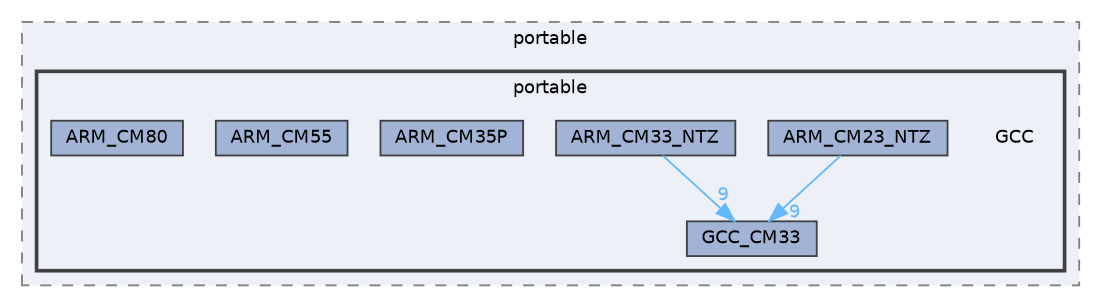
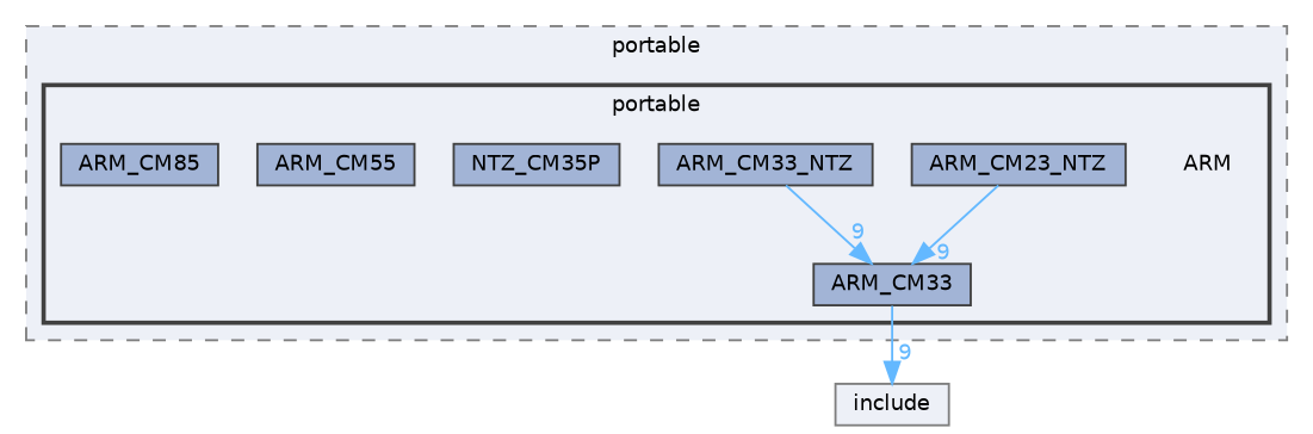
  digraph {
    compound=true
    node [fontname=Helvetica fontsize=10 shape=box color=grey25 fillcolor="#a2b4d6" style=filled]
    edge [color=steelblue1 fontcolor=steelblue1 fontname=Helvetica fontsize=10 headlabel=9 labeldistance=1.5 labelfontname=Helvetica labelfontsize=10]
-   n1 [height=0.2 label=GCC shape=plaintext width=0.4 color="" fillcolor="" style=""]
+   n1 [height=0.2 label=ARM shape=plaintext width=0.4 color="" fillcolor="" style=""]
    n2 [height=0.2 label=ARM_CM23_NTZ width=0.4]
-   n3 [height=0.2 label=GCC_CM33 width=0.4]
+   n3 [height=0.2 label=ARM_CM33 width=0.4]
    n4 [height=0.2 label=ARM_CM33_NTZ width=0.4]
-   n5 [height=0.2 label=ARM_CM35P width=0.4]
+   n5 [height=0.2 label=NTZ_CM35P width=0.4]
    n6 [height=0.2 label=ARM_CM55 width=0.4]
-   n7 [height=0.2 label=ARM_CM80 width=0.4]
+   n7 [height=0.2 label=ARM_CM85 width=0.4]
+   n8 [color=grey50 fillcolor="#edf0f7" height=0.2 label=include width=0.4]
    subgraph cluster_1 {
      bgcolor="#edf0f7"
      fontname=Helvetica
      fontsize=10
      label=portable
      pencolor=grey50
      style="filled,dashed"
      subgraph cluster_2 {
        bgcolor="#edf0f7"
        fontname=Helvetica
        fontsize=10
        label=portable
        pencolor=grey25
        style="filled,bold"
        n1
        n2
        n3
        n4
        n5
        n6
        n7
      }
    }
    n2 -> n3
+   n3 -> n8
    n4 -> n3
  }
